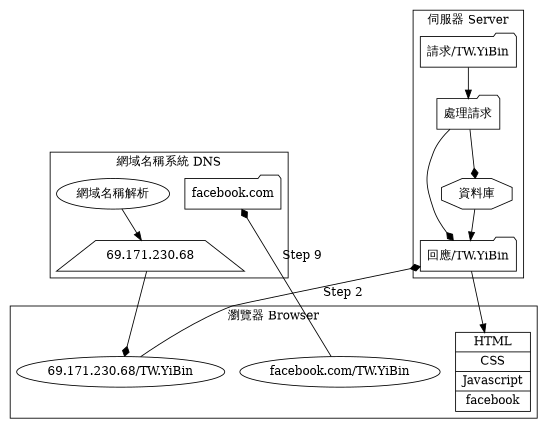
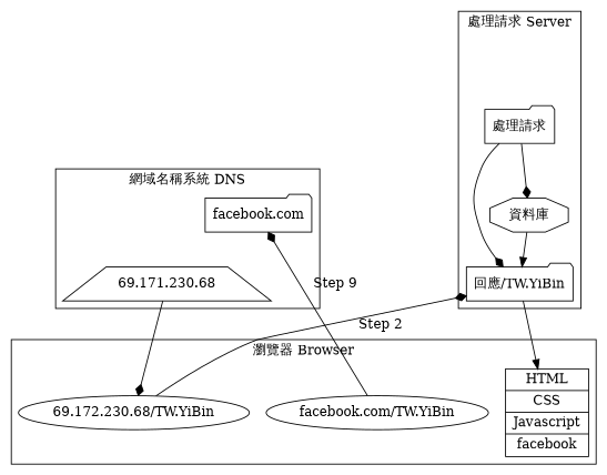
  digraph {
    node [shape=folder]
    edge [arrowhead=diamond]
    n1 [label="{ HTML | CSS | Javascript | facebook}" shape=record]
    "facebook.com/TW.YiBin" [shape=ellipse]
-   "69.171.230.68/TW.YiBin" [shape=ellipse]
+   "69.171.230.68/TW.YiBin" [shape=ellipse label="69.172.230.68/TW.YiBin"]
    "facebook.com"
-   "網域名稱解析" [shape=ellipse]
    "69.171.230.68" [shape=trapezium]
-   "請求/TW.YiBin"
    "處理請求"
    "回應/TW.YiBin"
    "資料庫" [shape=octagon]
    subgraph cluster_1 {
      label="瀏覽器 Browser"
      n1
      "facebook.com/TW.YiBin"
      "69.171.230.68/TW.YiBin"
    }
    subgraph cluster_2 {
      label="網域名稱系統 DNS"
      "facebook.com"
-     "網域名稱解析"
      "69.171.230.68"
    }
    subgraph cluster_3 {
-     label="伺服器 Server"
-     "請求/TW.YiBin"
+     label="處理請求 Server"
      "處理請求"
      "回應/TW.YiBin"
      "資料庫"
    }
    "facebook.com/TW.YiBin" -> "facebook.com" [label="Step 9"]
    "69.171.230.68/TW.YiBin" -> "回應/TW.YiBin" [label="Step 2"]
-   "網域名稱解析" -> "69.171.230.68" [arrowhead=normal]
    "69.171.230.68" -> "69.171.230.68/TW.YiBin"
-   "請求/TW.YiBin" -> "處理請求" [arrowhead=normal]
    "處理請求" -> "回應/TW.YiBin"
    "處理請求" -> "資料庫"
    "回應/TW.YiBin" -> n1 [arrowhead=normal]
    "資料庫" -> "回應/TW.YiBin" [arrowhead=normal]
  }
